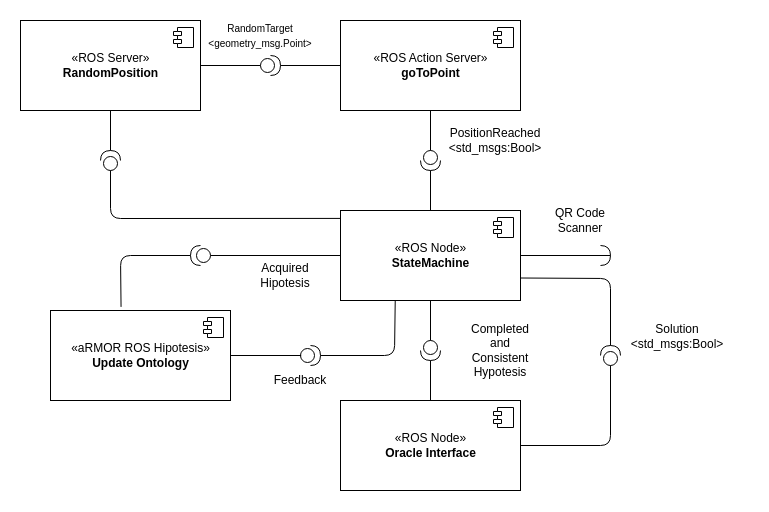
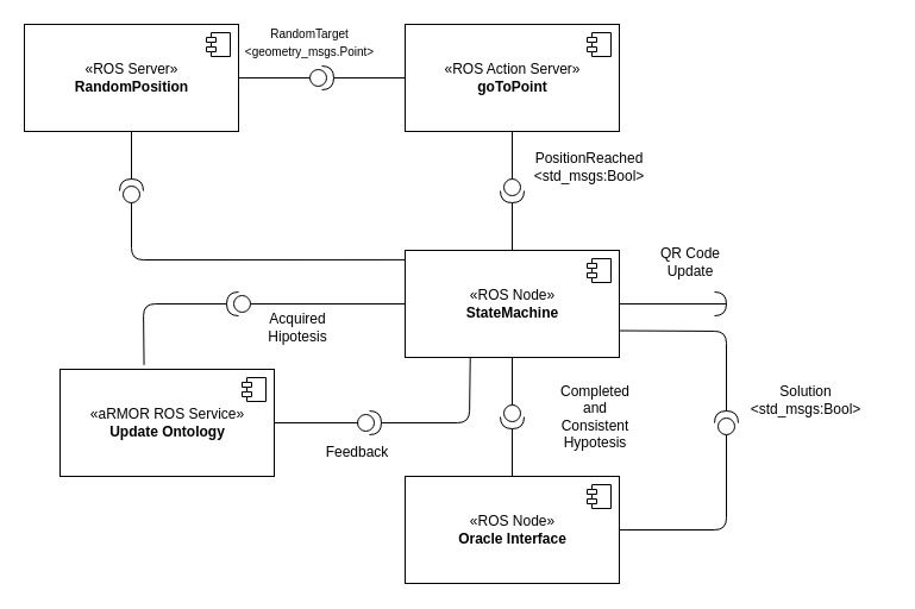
  <mxCell id="0" />
  <mxCell id="1" parent="0" />
  <mxCell id="2" value="«ROS Server»&lt;br&gt;&lt;b&gt;RandomPosition&lt;/b&gt;" style="html=1;dropTarget=0;" vertex="1" parent="1"><mxGeometry x="20" y="20" width="180" height="90" as="geometry" /></mxCell>
  <mxCell id="3" value="" style="shape=module;jettyWidth=8;jettyHeight=4;" vertex="1" parent="2"><mxGeometry x="1" width="20" height="20" relative="1" as="geometry"><mxPoint x="-27" y="7" as="offset" /></mxGeometry></mxCell>
  <mxCell id="4" value="" style="shape=providedRequiredInterface;html=1;verticalLabelPosition=bottom;" vertex="1" parent="1"><mxGeometry x="260" y="55" width="20" height="20" as="geometry" /></mxCell>
  <mxCell id="5" value="" style="endArrow=none;html=1;exitX=1;exitY=0.5;exitDx=0;exitDy=0;entryX=0;entryY=0.5;entryDx=0;entryDy=0;entryPerimeter=0;" edge="1" parent="1" source="2" target="4"><mxGeometry width="50" height="50" relative="1" as="geometry"><mxPoint x="330" y="240" as="sourcePoint" /><mxPoint x="380" y="190" as="targetPoint" /></mxGeometry></mxCell>
- <mxCell id="6" value="&lt;font style=&quot;font-size: 10px&quot;&gt;RandomTarget&lt;br&gt;&amp;lt;geometry_msg.Point&amp;gt;&lt;/font&gt;" style="text;html=1;strokeColor=none;fillColor=none;align=center;verticalAlign=middle;whiteSpace=wrap;rounded=0;" vertex="1" parent="1"><mxGeometry x="200" y="20" width="120" height="30" as="geometry" /></mxCell>
+ <mxCell id="6" value="&lt;font style=&quot;font-size: 10px&quot;&gt;RandomTarget&lt;br&gt;&amp;lt;geometry_msgs.Point&amp;gt;&lt;/font&gt;" style="text;html=1;strokeColor=none;fillColor=none;align=center;verticalAlign=middle;whiteSpace=wrap;rounded=0;" vertex="1" parent="1"><mxGeometry x="200" y="20" width="120" height="30" as="geometry" /></mxCell>
  <mxCell id="7" value="«ROS Action Server»&lt;br&gt;&lt;b&gt;goToPoint&lt;/b&gt;" style="html=1;dropTarget=0;" vertex="1" parent="1"><mxGeometry x="340" y="20" width="180" height="90" as="geometry" /></mxCell>
  <mxCell id="8" value="" style="shape=module;jettyWidth=8;jettyHeight=4;" vertex="1" parent="7"><mxGeometry x="1" width="20" height="20" relative="1" as="geometry"><mxPoint x="-27" y="7" as="offset" /></mxGeometry></mxCell>
  <mxCell id="9" value="" style="endArrow=none;html=1;exitX=1;exitY=0.5;exitDx=0;exitDy=0;exitPerimeter=0;entryX=0;entryY=0.5;entryDx=0;entryDy=0;" edge="1" parent="1" source="4" target="7"><mxGeometry width="50" height="50" relative="1" as="geometry"><mxPoint x="330" y="240" as="sourcePoint" /><mxPoint x="380" y="190" as="targetPoint" /></mxGeometry></mxCell>
  <mxCell id="10" value="«ROS Node»&lt;br&gt;&lt;b&gt;StateMachine&lt;/b&gt;" style="html=1;dropTarget=0;" vertex="1" parent="1"><mxGeometry x="340" y="210" width="180" height="90" as="geometry" /></mxCell>
  <mxCell id="11" value="" style="shape=module;jettyWidth=8;jettyHeight=4;" vertex="1" parent="10"><mxGeometry x="1" width="20" height="20" relative="1" as="geometry"><mxPoint x="-27" y="7" as="offset" /></mxGeometry></mxCell>
  <mxCell id="12" value="" style="shape=providedRequiredInterface;html=1;verticalLabelPosition=bottom;direction=south;" vertex="1" parent="1"><mxGeometry x="420" y="150" width="20" height="20" as="geometry" /></mxCell>
  <mxCell id="13" value="" style="endArrow=none;html=1;entryX=0.5;entryY=1;entryDx=0;entryDy=0;exitX=0;exitY=0.5;exitDx=0;exitDy=0;exitPerimeter=0;" edge="1" parent="1" source="12" target="7"><mxGeometry width="50" height="50" relative="1" as="geometry"><mxPoint x="330" y="230" as="sourcePoint" /><mxPoint x="380" y="180" as="targetPoint" /></mxGeometry></mxCell>
  <mxCell id="14" value="" style="endArrow=none;html=1;exitX=0.5;exitY=0;exitDx=0;exitDy=0;entryX=1;entryY=0.5;entryDx=0;entryDy=0;entryPerimeter=0;" edge="1" parent="1" source="10" target="12"><mxGeometry width="50" height="50" relative="1" as="geometry"><mxPoint x="340" y="130" as="sourcePoint" /><mxPoint x="390" y="80" as="targetPoint" /></mxGeometry></mxCell>
  <mxCell id="15" value="&lt;font style=&quot;font-size: 12px&quot;&gt;PositionReached&lt;br&gt;&amp;lt;std_msgs:Bool&amp;gt;&lt;br&gt;&lt;/font&gt;" style="text;html=1;strokeColor=none;fillColor=none;align=center;verticalAlign=middle;whiteSpace=wrap;rounded=0;" vertex="1" parent="1"><mxGeometry x="450" y="130" width="90" height="20" as="geometry" /></mxCell>
  <mxCell id="16" value="" style="shape=requiredInterface;html=1;verticalLabelPosition=bottom;direction=east;" vertex="1" parent="1"><mxGeometry x="600" y="245" width="10" height="20" as="geometry" /></mxCell>
  <mxCell id="17" value="" style="endArrow=none;html=1;entryX=1;entryY=0.5;entryDx=0;entryDy=0;entryPerimeter=0;exitX=1;exitY=0.5;exitDx=0;exitDy=0;" edge="1" parent="1" source="10" target="16"><mxGeometry width="50" height="50" relative="1" as="geometry"><mxPoint x="320" y="210" as="sourcePoint" /><mxPoint x="370" y="160" as="targetPoint" /></mxGeometry></mxCell>
- <mxCell id="18" value="QR Code Scanner" style="text;html=1;strokeColor=none;fillColor=none;align=center;verticalAlign=middle;whiteSpace=wrap;rounded=0;" vertex="1" parent="1"><mxGeometry x="540" y="210" width="80" height="20" as="geometry" /></mxCell>
+ <mxCell id="18" value="QR Code Update" style="text;html=1;strokeColor=none;fillColor=none;align=center;verticalAlign=middle;whiteSpace=wrap;rounded=0;" vertex="1" parent="1"><mxGeometry x="540" y="210" width="80" height="20" as="geometry" /></mxCell>
  <mxCell id="19" value="" style="shape=providedRequiredInterface;html=1;verticalLabelPosition=bottom;direction=south;" vertex="1" parent="1"><mxGeometry x="420" y="340" width="20" height="20" as="geometry" /></mxCell>
  <mxCell id="20" value="" style="endArrow=none;html=1;exitX=0;exitY=0.5;exitDx=0;exitDy=0;exitPerimeter=0;" edge="1" parent="1" source="19" target="10"><mxGeometry width="50" height="50" relative="1" as="geometry"><mxPoint x="320" y="190" as="sourcePoint" /><mxPoint x="370" y="140" as="targetPoint" /></mxGeometry></mxCell>
  <mxCell id="21" value="«ROS Node»&lt;br&gt;&lt;b&gt;Oracle Interface&lt;/b&gt;" style="html=1;dropTarget=0;" vertex="1" parent="1"><mxGeometry x="340" y="400" width="180" height="90" as="geometry" /></mxCell>
  <mxCell id="22" value="" style="shape=module;jettyWidth=8;jettyHeight=4;" vertex="1" parent="21"><mxGeometry x="1" width="20" height="20" relative="1" as="geometry"><mxPoint x="-27" y="7" as="offset" /></mxGeometry></mxCell>
  <mxCell id="23" value="" style="endArrow=none;html=1;entryX=1;entryY=0.5;entryDx=0;entryDy=0;entryPerimeter=0;" edge="1" parent="1" source="21" target="19"><mxGeometry width="50" height="50" relative="1" as="geometry"><mxPoint x="320" y="470" as="sourcePoint" /><mxPoint x="370" y="420" as="targetPoint" /></mxGeometry></mxCell>
  <mxCell id="24" value="Completed and&lt;br&gt;Consistent&lt;br&gt;Hypotesis" style="text;html=1;strokeColor=none;fillColor=none;align=center;verticalAlign=middle;whiteSpace=wrap;rounded=0;" vertex="1" parent="1"><mxGeometry x="480" y="340" width="40" height="20" as="geometry" /></mxCell>
- <mxCell id="25" value="«aRMOR ROS Hipotesis»&lt;br&gt;&lt;b&gt;Update Ontology&lt;/b&gt;" style="html=1;dropTarget=0;" vertex="1" parent="1"><mxGeometry x="50" y="310" width="180" height="90" as="geometry" /></mxCell>
+ <mxCell id="25" value="«aRMOR ROS Service»&lt;br&gt;&lt;b&gt;Update Ontology&lt;/b&gt;" style="html=1;dropTarget=0;" vertex="1" parent="1"><mxGeometry x="50" y="310" width="180" height="90" as="geometry" /></mxCell>
  <mxCell id="26" value="" style="shape=module;jettyWidth=8;jettyHeight=4;" vertex="1" parent="25"><mxGeometry x="1" width="20" height="20" relative="1" as="geometry"><mxPoint x="-27" y="7" as="offset" /></mxGeometry></mxCell>
  <mxCell id="27" value="" style="shape=providedRequiredInterface;html=1;verticalLabelPosition=bottom;direction=west;" vertex="1" parent="1"><mxGeometry x="190" y="245" width="20" height="20" as="geometry" /></mxCell>
  <mxCell id="28" value="" style="endArrow=none;html=1;exitX=0;exitY=0.5;exitDx=0;exitDy=0;exitPerimeter=0;entryX=0;entryY=0.5;entryDx=0;entryDy=0;" edge="1" parent="1" source="27" target="10"><mxGeometry width="50" height="50" relative="1" as="geometry"><mxPoint x="60" y="290" as="sourcePoint" /><mxPoint x="338" y="255" as="targetPoint" /></mxGeometry></mxCell>
  <mxCell id="29" value="" style="endArrow=none;html=1;entryX=1;entryY=0.5;entryDx=0;entryDy=0;entryPerimeter=0;exitX=0.392;exitY=-0.04;exitDx=0;exitDy=0;exitPerimeter=0;" edge="1" parent="1" source="25" target="27"><mxGeometry width="50" height="50" relative="1" as="geometry"><mxPoint x="70" y="280" as="sourcePoint" /><mxPoint x="120" y="230" as="targetPoint" /><Array as="points"><mxPoint x="120" y="255" /></Array></mxGeometry></mxCell>
- <mxCell id="30" value="Acquired&lt;br&gt;Hipotesis" style="text;html=1;strokeColor=none;fillColor=none;align=center;verticalAlign=middle;whiteSpace=wrap;rounded=0;" vertex="1" parent="1"><mxGeometry x="265" y="265" width="40" height="20" as="geometry" /></mxCell>
+ <mxCell id="30" value="Acquired&lt;br&gt;Hipotesis" style="text;html=1;strokeColor=none;fillColor=none;align=center;verticalAlign=middle;whiteSpace=wrap;rounded=0;" vertex="1" parent="1"><mxGeometry x="230" y="265" width="40" height="20" as="geometry" /></mxCell>
  <mxCell id="31" value="" style="shape=providedRequiredInterface;html=1;verticalLabelPosition=bottom;direction=north;" vertex="1" parent="1"><mxGeometry x="100" y="150" width="20" height="20" as="geometry" /></mxCell>
  <mxCell id="32" value="" style="endArrow=none;html=1;exitX=0;exitY=0.5;exitDx=0;exitDy=0;exitPerimeter=0;entryX=0.002;entryY=0.088;entryDx=0;entryDy=0;entryPerimeter=0;" edge="1" parent="1" source="31" target="10"><mxGeometry width="50" height="50" relative="1" as="geometry"><mxPoint x="90" y="240" as="sourcePoint" /><mxPoint x="337" y="218" as="targetPoint" /><Array as="points"><mxPoint x="110" y="218" /></Array></mxGeometry></mxCell>
  <mxCell id="33" value="" style="endArrow=none;html=1;entryX=0.5;entryY=1;entryDx=0;entryDy=0;exitX=1;exitY=0.5;exitDx=0;exitDy=0;exitPerimeter=0;" edge="1" parent="1" source="31" target="2"><mxGeometry width="50" height="50" relative="1" as="geometry"><mxPoint x="40" y="170" as="sourcePoint" /><mxPoint x="90" y="120" as="targetPoint" /></mxGeometry></mxCell>
  <mxCell id="34" value="" style="shape=providedRequiredInterface;html=1;verticalLabelPosition=bottom;" vertex="1" parent="1"><mxGeometry x="300" y="345" width="20" height="20" as="geometry" /></mxCell>
  <mxCell id="35" value="" style="endArrow=none;html=1;" edge="1" parent="1" source="25"><mxGeometry width="50" height="50" relative="1" as="geometry"><mxPoint x="230" y="405" as="sourcePoint" /><mxPoint x="300.711" y="355" as="targetPoint" /></mxGeometry></mxCell>
  <mxCell id="36" value="" style="endArrow=none;html=1;exitX=1;exitY=0.5;exitDx=0;exitDy=0;exitPerimeter=0;entryX=0.304;entryY=1.003;entryDx=0;entryDy=0;entryPerimeter=0;" edge="1" parent="1" source="34" target="10"><mxGeometry width="50" height="50" relative="1" as="geometry"><mxPoint x="340" y="400" as="sourcePoint" /><mxPoint x="390" y="350" as="targetPoint" /><Array as="points"><mxPoint x="394" y="355" /></Array></mxGeometry></mxCell>
  <mxCell id="37" value="Feedback" style="text;html=1;strokeColor=none;fillColor=none;align=center;verticalAlign=middle;whiteSpace=wrap;rounded=0;" vertex="1" parent="1"><mxGeometry x="270" y="370" width="60" height="20" as="geometry" /></mxCell>
  <mxCell id="38" value="" style="shape=providedRequiredInterface;html=1;verticalLabelPosition=bottom;direction=north;" vertex="1" parent="1"><mxGeometry x="600" y="345" width="20" height="20" as="geometry" /></mxCell>
  <mxCell id="39" value="" style="endArrow=none;html=1;entryX=0;entryY=0.5;entryDx=0;entryDy=0;entryPerimeter=0;" edge="1" parent="1" source="21" target="38"><mxGeometry width="50" height="50" relative="1" as="geometry"><mxPoint x="520" y="495" as="sourcePoint" /><mxPoint x="590.711" y="445" as="targetPoint" /><Array as="points"><mxPoint x="610" y="445" /></Array></mxGeometry></mxCell>
  <mxCell id="40" value="" style="endArrow=none;html=1;exitX=1;exitY=0.75;exitDx=0;exitDy=0;entryX=1;entryY=0.5;entryDx=0;entryDy=0;entryPerimeter=0;" edge="1" parent="1" source="10" target="38"><mxGeometry width="50" height="50" relative="1" as="geometry"><mxPoint x="570" y="330" as="sourcePoint" /><mxPoint x="610" y="340" as="targetPoint" /><Array as="points"><mxPoint x="610" y="278" /></Array></mxGeometry></mxCell>
  <mxCell id="41" value="Solution&lt;br&gt;&amp;lt;std_msgs:Bool&amp;gt;" style="text;html=1;strokeColor=none;fillColor=none;align=center;verticalAlign=middle;whiteSpace=wrap;rounded=0;" vertex="1" parent="1"><mxGeometry x="607" y="326" width="140" height="20" as="geometry" /></mxCell>
